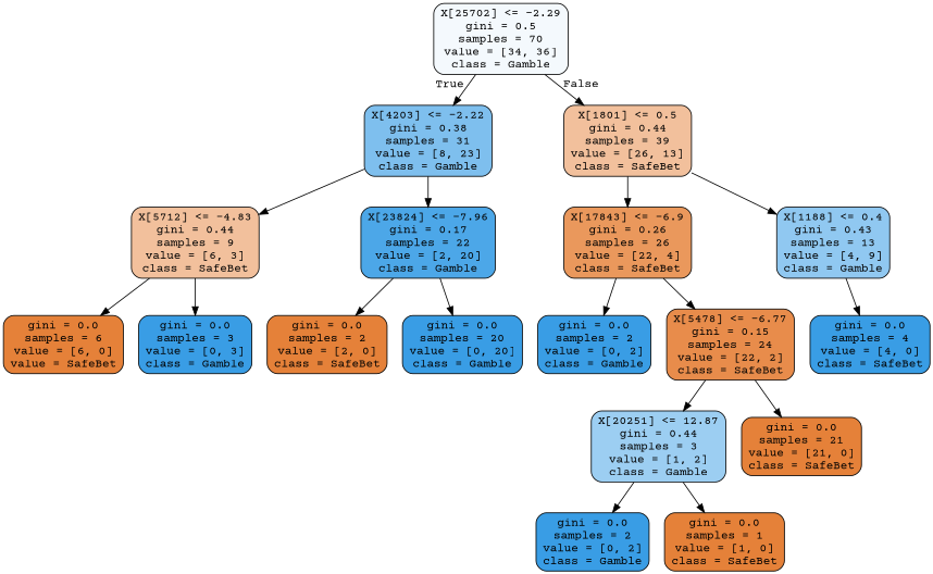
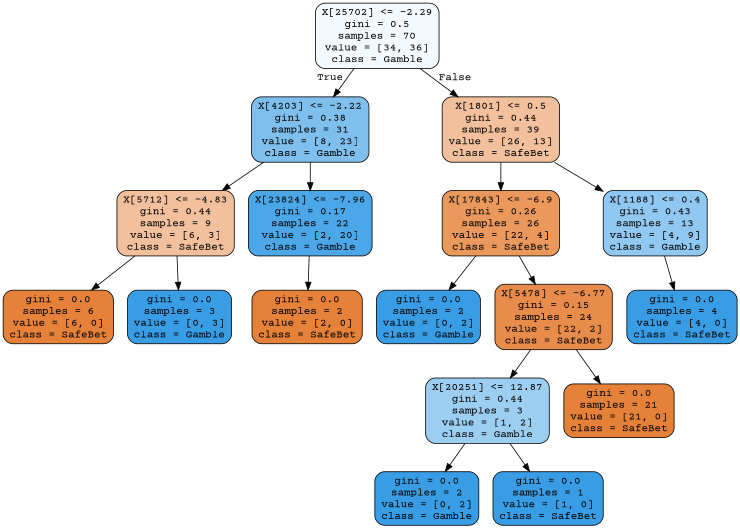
  digraph {
    fontname="Courier Prime"
    node [color=black fillcolor="#399de5ff" fontname="Courier Prime" shape=box style="filled, rounded"]
    edge [fontname="Courier Prime"]
    n1 [fillcolor="#399de50e" label="X[25702] <= -2.29\ngini = 0.5\nsamples = 70\nvalue = [34, 36]\nclass = Gamble"]
    n2 [fillcolor="#399de5a6" label="X[4203] <= -2.22\ngini = 0.38\nsamples = 31\nvalue = [8, 23]\nclass = Gamble"]
    n3 [fillcolor="#e581397f" label="X[1801] <= 0.5\ngini = 0.44\nsamples = 39\nvalue = [26, 13]\nclass = SafeBet"]
    n4 [fillcolor="#e581397f" label="X[5712] <= -4.83\ngini = 0.44\nsamples = 9\nvalue = [6, 3]\nclass = SafeBet"]
    n5 [fillcolor="#399de5e6" label="X[23824] <= -7.96\ngini = 0.17\nsamples = 22\nvalue = [2, 20]\nclass = Gamble"]
    n6 [fillcolor="#e58139d1" label="X[17843] <= -6.9\ngini = 0.26\nsamples = 26\nvalue = [22, 4]\nclass = SafeBet"]
    n7 [fillcolor="#399de58e" label="X[1188] <= 0.4\ngini = 0.43\nsamples = 13\nvalue = [4, 9]\nclass = Gamble"]
-   n8 [fillcolor="#e58139ff" label="gini = 0.0\nsamples = 6\nvalue = [6, 0]\nvalue = SafeBet"]
+   n8 [fillcolor="#e58139ff" label="gini = 0.0\nsamples = 6\nvalue = [6, 0]\nclass = SafeBet"]
    n9 [label="gini = 0.0\nsamples = 3\nvalue = [0, 3]\nclass = Gamble"]
    n10 [fillcolor="#e58139ff" label="gini = 0.0\nsamples = 2\nvalue = [2, 0]\nclass = SafeBet"]
-   n11 [label="gini = 0.0\nsamples = 20\nvalue = [0, 20]\nclass = Gamble"]
    n12 [label="gini = 0.0\nsamples = 2\nvalue = [0, 2]\nclass = Gamble"]
    n13 [fillcolor="#e58139e8" label="X[5478] <= -6.77\ngini = 0.15\nsamples = 24\nvalue = [22, 2]\nclass = SafeBet"]
    n14 [label="gini = 0.0\nsamples = 4\nvalue = [4, 0]\nclass = SafeBet"]
    n15 [fillcolor="#399de57f" label="X[20251] <= 12.87\ngini = 0.44\nsamples = 3\nvalue = [1, 2]\nclass = Gamble"]
    n16 [fillcolor="#e58139ff" label="gini = 0.0\nsamples = 21\nvalue = [21, 0]\nclass = SafeBet"]
    n17 [label="gini = 0.0\nsamples = 2\nvalue = [0, 2]\nclass = Gamble"]
-   n18 [fillcolor="#e58139ff" label="gini = 0.0\nsamples = 1\nvalue = [1, 0]\nclass = SafeBet"]
+   n18 [label="gini = 0.0\nsamples = 1\nvalue = [1, 0]\nclass = SafeBet"]
    n1 -> n2 [headlabel=True labelangle=45 labeldistance=2.5]
    n1 -> n3 [headlabel=False labelangle=-45 labeldistance=2.5]
    n2 -> n4
    n2 -> n5
    n3 -> n6
    n3 -> n7
    n4 -> n8
    n4 -> n9
    n5 -> n10
-   n5 -> n11
    n6 -> n12
    n6 -> n13
    n7 -> n14
    n13 -> n15
    n13 -> n16
    n15 -> n17
    n15 -> n18
  }
